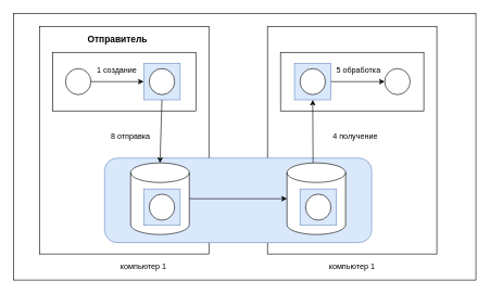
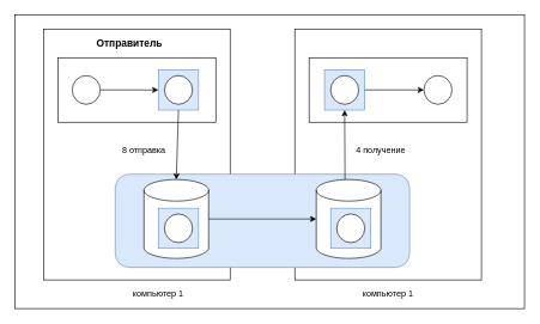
  <mxCell id="0" />
  <mxCell id="1" parent="0" />
  <mxCell id="2" value="" style="rounded=0;whiteSpace=wrap;html=1;" vertex="1" parent="1"><mxGeometry x="20" y="20" width="710" height="410" as="geometry" /></mxCell>
  <mxCell id="3" value="" style="rounded=0;whiteSpace=wrap;html=1;" vertex="1" parent="1"><mxGeometry x="60" y="40" width="260" height="350" as="geometry" /></mxCell>
  <mxCell id="4" value="" style="rounded=0;whiteSpace=wrap;html=1;" vertex="1" parent="1"><mxGeometry x="410" y="40" width="260" height="350" as="geometry" /></mxCell>
  <mxCell id="5" value="" style="rounded=1;whiteSpace=wrap;html=1;fillColor=#dae8fc;strokeColor=#6c8ebf;" vertex="1" parent="1"><mxGeometry x="160" y="242.5" width="410" height="130" as="geometry" /></mxCell>
  <mxCell id="6" value="" style="shape=cylinder3;whiteSpace=wrap;html=1;boundedLbl=1;backgroundOutline=1;size=15;" vertex="1" parent="1"><mxGeometry x="200" y="250" width="90" height="110" as="geometry" /></mxCell>
  <mxCell id="7" value="" style="whiteSpace=wrap;html=1;aspect=fixed;fillColor=#dae8fc;strokeColor=#6c8ebf;" vertex="1" parent="1"><mxGeometry x="220" y="290" width="56" height="56" as="geometry" /></mxCell>
  <mxCell id="8" value="" style="ellipse;whiteSpace=wrap;html=1;aspect=fixed;" vertex="1" parent="1"><mxGeometry x="228.5" y="298" width="39" height="40" as="geometry" /></mxCell>
  <mxCell id="9" value="" style="shape=cylinder3;whiteSpace=wrap;html=1;boundedLbl=1;backgroundOutline=1;size=15;" vertex="1" parent="1"><mxGeometry x="440" y="250" width="90" height="110" as="geometry" /></mxCell>
  <mxCell id="10" value="" style="whiteSpace=wrap;html=1;aspect=fixed;fillColor=#dae8fc;strokeColor=#6c8ebf;" vertex="1" parent="1"><mxGeometry x="460" y="290" width="56" height="56" as="geometry" /></mxCell>
  <mxCell id="11" value="" style="ellipse;whiteSpace=wrap;html=1;aspect=fixed;" vertex="1" parent="1"><mxGeometry x="468.5" y="298" width="39" height="40" as="geometry" /></mxCell>
  <mxCell id="12" value="" style="rounded=0;whiteSpace=wrap;html=1;" vertex="1" parent="1"><mxGeometry x="80" y="80" width="220" height="90" as="geometry" /></mxCell>
  <mxCell id="13" value="" style="whiteSpace=wrap;html=1;aspect=fixed;fillColor=#dae8fc;strokeColor=#6c8ebf;" vertex="1" parent="1"><mxGeometry x="220" y="97" width="56" height="56" as="geometry" /></mxCell>
  <mxCell id="14" value="" style="ellipse;whiteSpace=wrap;html=1;aspect=fixed;" vertex="1" parent="1"><mxGeometry x="228.5" y="105" width="39" height="40" as="geometry" /></mxCell>
  <mxCell id="15" value="" style="rounded=0;whiteSpace=wrap;html=1;" vertex="1" parent="1"><mxGeometry x="430" y="80" width="220" height="90" as="geometry" /></mxCell>
  <mxCell id="16" value="" style="whiteSpace=wrap;html=1;aspect=fixed;fillColor=#dae8fc;strokeColor=#6c8ebf;" vertex="1" parent="1"><mxGeometry x="451.5" y="97" width="56" height="56" as="geometry" /></mxCell>
  <mxCell id="17" value="" style="ellipse;whiteSpace=wrap;html=1;aspect=fixed;" vertex="1" parent="1"><mxGeometry x="460" y="105" width="39" height="40" as="geometry" /></mxCell>
  <mxCell id="18" value="" style="ellipse;whiteSpace=wrap;html=1;aspect=fixed;" vertex="1" parent="1"><mxGeometry x="100" y="105" width="39" height="40" as="geometry" /></mxCell>
  <mxCell id="19" value="" style="ellipse;whiteSpace=wrap;html=1;aspect=fixed;" vertex="1" parent="1"><mxGeometry x="590" y="105" width="39" height="40" as="geometry" /></mxCell>
  <mxCell id="20" value="" style="endArrow=classic;html=1;exitX=1;exitY=0.5;exitDx=0;exitDy=0;exitPerimeter=0;entryX=0;entryY=0.5;entryDx=0;entryDy=0;entryPerimeter=0;" edge="1" parent="1" source="6" target="9"><mxGeometry width="50" height="50" relative="1" as="geometry"><mxPoint x="350" y="400" as="sourcePoint" /><mxPoint x="400" y="350" as="targetPoint" /></mxGeometry></mxCell>
  <mxCell id="21" value="" style="endArrow=classic;html=1;exitX=1;exitY=0.5;exitDx=0;exitDy=0;entryX=0;entryY=0.5;entryDx=0;entryDy=0;" edge="1" parent="1" source="18" target="13"><mxGeometry width="50" height="50" relative="1" as="geometry"><mxPoint x="140" y="240" as="sourcePoint" /><mxPoint x="190" y="190" as="targetPoint" /></mxGeometry></mxCell>
  <mxCell id="22" value="" style="endArrow=classic;html=1;entryX=0.5;entryY=0;entryDx=0;entryDy=0;entryPerimeter=0;exitX=0.5;exitY=1;exitDx=0;exitDy=0;" edge="1" parent="1" source="13" target="6"><mxGeometry width="50" height="50" relative="1" as="geometry"><mxPoint x="100" y="270" as="sourcePoint" /><mxPoint x="150" y="220" as="targetPoint" /></mxGeometry></mxCell>
  <mxCell id="23" value="" style="endArrow=classic;html=1;entryX=0.5;entryY=1;entryDx=0;entryDy=0;" edge="1" parent="1" target="16"><mxGeometry width="50" height="50" relative="1" as="geometry"><mxPoint x="480" y="250" as="sourcePoint" /><mxPoint x="530" y="200" as="targetPoint" /></mxGeometry></mxCell>
  <mxCell id="24" value="" style="endArrow=classic;html=1;exitX=1;exitY=0.5;exitDx=0;exitDy=0;entryX=0;entryY=0.5;entryDx=0;entryDy=0;" edge="1" parent="1" source="16" target="19"><mxGeometry width="50" height="50" relative="1" as="geometry"><mxPoint x="570" y="240" as="sourcePoint" /><mxPoint x="620" y="190" as="targetPoint" /></mxGeometry></mxCell>
- <mxCell id="25" value="1 создание" style="text;html=1;strokeColor=none;fillColor=none;align=center;verticalAlign=middle;whiteSpace=wrap;rounded=0;" vertex="1" parent="1"><mxGeometry x="139" y="97" width="80" height="20" as="geometry" /></mxCell>
  <mxCell id="26" value="8 отправка" style="text;html=1;strokeColor=none;fillColor=none;align=center;verticalAlign=middle;whiteSpace=wrap;rounded=0;" vertex="1" parent="1"><mxGeometry x="160" y="200" width="80" height="20" as="geometry" /></mxCell>
- <mxCell id="27" value="4 получение" style="text;html=1;strokeColor=none;fillColor=none;align=center;verticalAlign=middle;whiteSpace=wrap;rounded=0;" vertex="1" parent="1"><mxGeometry x="505" y="200" width="80" height="20" as="geometry" /></mxCell>
- <mxCell id="28" value="5 обработка" style="text;html=1;strokeColor=none;fillColor=none;align=center;verticalAlign=middle;whiteSpace=wrap;rounded=0;" vertex="1" parent="1"><mxGeometry x="510" y="97" width="80" height="20" as="geometry" /></mxCell>
+ <mxCell id="27" value="4 получение" style="text;html=1;strokeColor=none;fillColor=none;align=center;verticalAlign=middle;whiteSpace=wrap;rounded=0;" vertex="1" parent="1"><mxGeometry x="490" y="200" width="80" height="20" as="geometry" /></mxCell>
  <mxCell id="29" value="&lt;font style=&quot;font-size: 14px&quot;&gt;&lt;b&gt;Отправитель&lt;/b&gt;&lt;/font&gt;" style="text;html=1;strokeColor=none;fillColor=none;align=center;verticalAlign=middle;whiteSpace=wrap;rounded=0;" vertex="1" parent="1"><mxGeometry x="160" y="50" width="40" height="20" as="geometry" /></mxCell>
  <mxCell id="30" value="компьютер 1" style="text;html=1;strokeColor=none;fillColor=none;align=center;verticalAlign=middle;whiteSpace=wrap;rounded=0;" vertex="1" parent="1"><mxGeometry x="170" y="400" width="100" height="20" as="geometry" /></mxCell>
  <mxCell id="31" value="компьютер 1" style="text;html=1;strokeColor=none;fillColor=none;align=center;verticalAlign=middle;whiteSpace=wrap;rounded=0;" vertex="1" parent="1"><mxGeometry x="490" y="400" width="100" height="20" as="geometry" /></mxCell>
